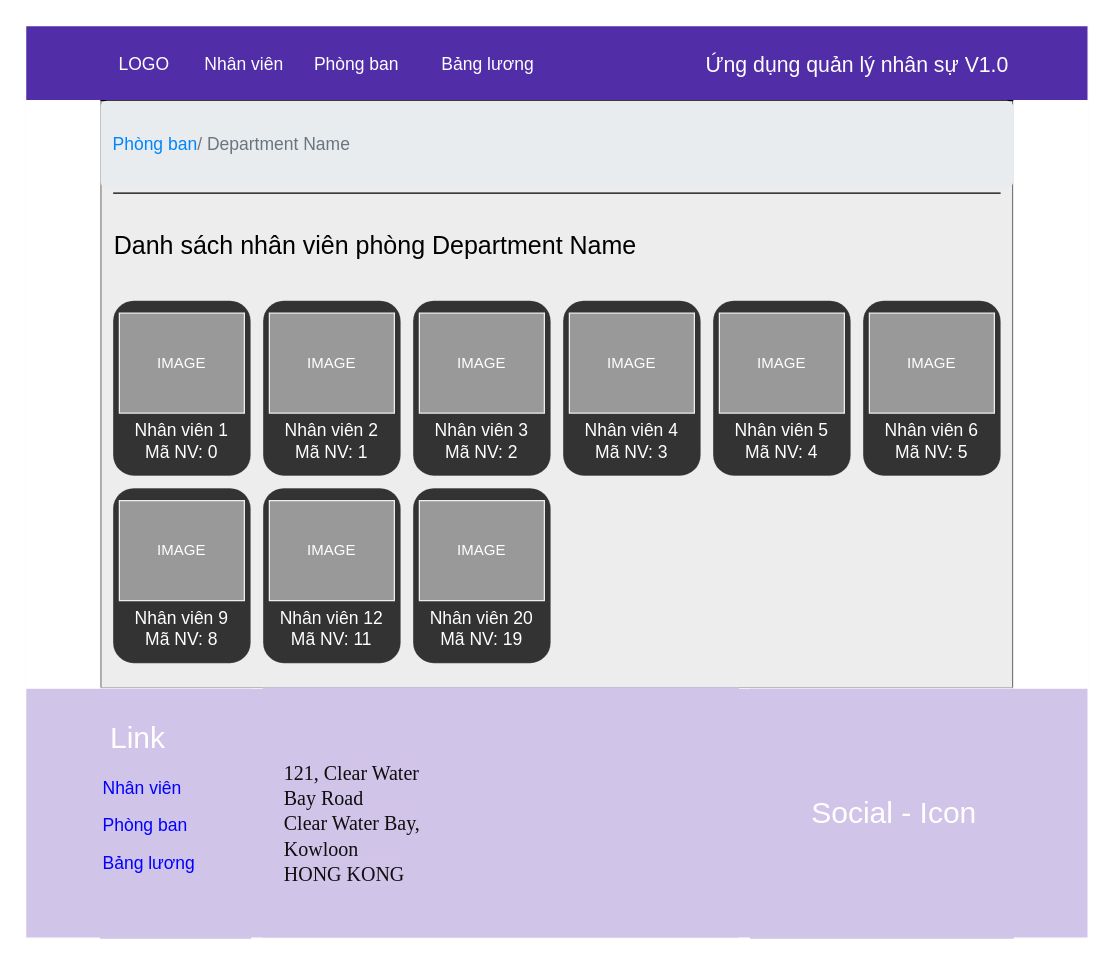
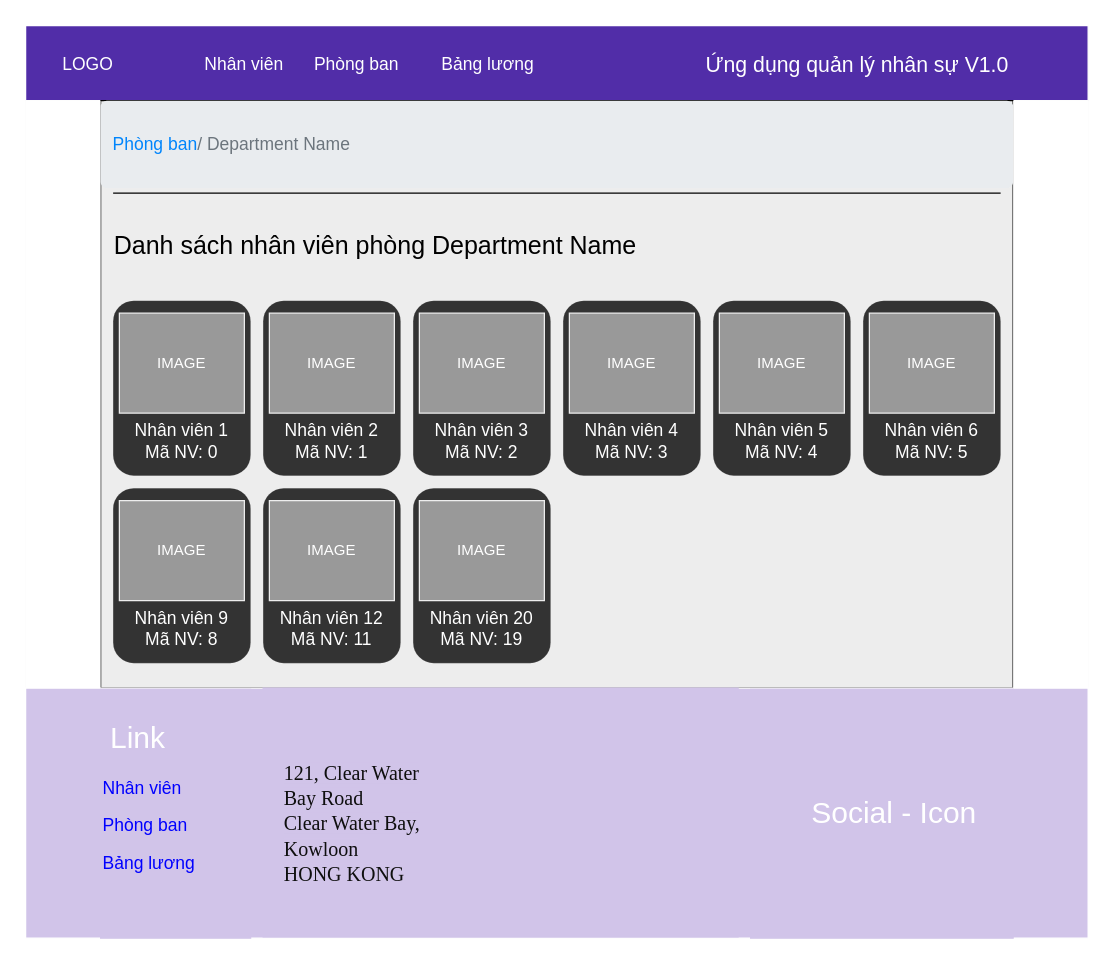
  <mxCell id="0" />
  <mxCell id="1" parent="0" />
  <mxCell id="2" value="" style="html=1;shadow=0;dashed=0;fontSize=16;fontColor=#181819;align=left;spacing=15;fillColor=#512da8;strokeWidth=1;strokeColor=#FFFFFF;" parent="1" vertex="1"><mxGeometry width="850" height="60" as="geometry" x="20" y="20" /></mxCell>
  <mxCell id="3" value="Nhân viên" style="fillColor=none;strokeColor=none;fontSize=14;align=center;fontColor=#FFFFFF;" parent="2" vertex="1"><mxGeometry width="70" height="40" relative="1" as="geometry"><mxPoint x="140" y="10" as="offset" /></mxGeometry></mxCell>
  <mxCell id="4" value="Phòng ban" style="fillColor=none;strokeColor=none;fontSize=14;align=center;fontColor=#FFFFFF;" parent="2" vertex="1"><mxGeometry width="50" height="40" relative="1" as="geometry"><mxPoint x="240" y="10" as="offset" /></mxGeometry></mxCell>
  <mxCell id="5" value="Bảng lương" style="fillColor=none;strokeColor=none;fontSize=14;align=center;fontColor=#FFFFFF;" parent="2" vertex="1"><mxGeometry width="80" height="40" relative="1" as="geometry"><mxPoint x="330" y="10" as="offset" /></mxGeometry></mxCell>
  <mxCell id="6" value="Ứng dụng quản lý nhân sự V1.0" style="fillColor=none;strokeColor=none;fontSize=17;align=center;fontColor=#FFFFFF;spacingLeft=1;strokeWidth=1;" parent="2" vertex="1"><mxGeometry width="250" height="40" relative="1" as="geometry"><mxPoint x="540" y="10" as="offset" /></mxGeometry></mxCell>
  <mxCell id="7" value="" style="rounded=0;whiteSpace=wrap;html=1;fillColor=#ededed;shadow=0;" parent="1" vertex="1"><mxGeometry x="80" y="80" width="730" height="470" as="geometry" /></mxCell>
- <mxCell id="8" value="LOGO" style="fillColor=none;strokeColor=none;fontSize=14;align=center;fontColor=#FFFFFF;" parent="1" vertex="1"><mxGeometry x="80" y="30" width="70" height="40" as="geometry" /></mxCell>
+ <mxCell id="8" value="LOGO" style="fillColor=none;strokeColor=none;fontSize=14;align=center;fontColor=#FFFFFF;" parent="1" vertex="1"><mxGeometry x="35" y="30" width="70" height="40" as="geometry" /></mxCell>
  <mxCell id="9" value="" style="edgeStyle=none;html=1;" parent="1" edge="1"><mxGeometry relative="1" as="geometry"><mxPoint x="145" y="317" as="sourcePoint" /><mxPoint x="145" y="377" as="targetPoint" /></mxGeometry></mxCell>
  <mxCell id="10" value="" style="rounded=0;whiteSpace=wrap;html=1;shadow=0;glass=0;sketch=0;strokeColor=#ededed;strokeWidth=0;fillColor=#FFFFFF;" parent="1" vertex="1"><mxGeometry y="80" width="60" height="470" as="geometry" x="20" /></mxCell>
  <mxCell id="11" value="" style="rounded=0;whiteSpace=wrap;html=1;shadow=0;glass=0;sketch=0;strokeColor=#ededed;strokeWidth=0;fillColor=#FFFFFF;" parent="1" vertex="1"><mxGeometry x="810" y="80" width="60" height="470" as="geometry" /></mxCell>
  <mxCell id="12" value="&lt;font style=&quot;font-size: 14px&quot;&gt;&lt;font color=&quot;#ffffff&quot;&gt;&lt;br&gt;&lt;br&gt;&lt;br&gt;&lt;br&gt;&lt;br&gt;Nhân viên 2&lt;br&gt;Mã NV: 1&lt;/font&gt;&lt;br&gt;&lt;/font&gt;" style="rounded=1;whiteSpace=wrap;html=1;strokeColor=#ededed;shadow=0;sketch=0;glass=0;fillColor=#333333;strokeWidth=0;" parent="1" vertex="1"><mxGeometry x="210" y="240" width="110" height="140" as="geometry" /></mxCell>
  <mxCell id="13" value="&lt;font color=&quot;#ffffff&quot;&gt;IMAGE&lt;/font&gt;" style="rounded=0;whiteSpace=wrap;html=1;shadow=0;glass=0;sketch=0;strokeColor=#ededed;strokeWidth=1;fillColor=#999999;" parent="1" vertex="1"><mxGeometry x="215" y="250" width="100" height="80" as="geometry" /></mxCell>
  <mxCell id="14" value="&lt;font style=&quot;font-size: 14px&quot;&gt;&lt;font color=&quot;#ffffff&quot;&gt;&lt;br&gt;&lt;br&gt;&lt;br&gt;&lt;br&gt;&lt;br&gt;Nhân viên 1&lt;br&gt;Mã NV: 0&lt;/font&gt;&lt;br&gt;&lt;/font&gt;" style="rounded=1;whiteSpace=wrap;html=1;strokeColor=#ededed;shadow=0;sketch=0;glass=0;fillColor=#333333;strokeWidth=0;" parent="1" vertex="1"><mxGeometry x="90" y="240" width="110" height="140" as="geometry" /></mxCell>
  <mxCell id="15" value="&lt;font color=&quot;#ffffff&quot;&gt;IMAGE&lt;/font&gt;" style="rounded=0;whiteSpace=wrap;html=1;shadow=0;glass=0;sketch=0;strokeColor=#ededed;strokeWidth=1;fillColor=#999999;" parent="1" vertex="1"><mxGeometry x="95" y="250" width="100" height="80" as="geometry" /></mxCell>
  <mxCell id="16" value="&lt;font style=&quot;font-size: 14px&quot;&gt;&lt;font color=&quot;#ffffff&quot;&gt;&lt;br&gt;&lt;br&gt;&lt;br&gt;&lt;br&gt;&lt;br&gt;Nhân viên 3&lt;br&gt;Mã NV: 2&lt;/font&gt;&lt;br&gt;&lt;/font&gt;" style="rounded=1;whiteSpace=wrap;html=1;strokeColor=#ededed;shadow=0;sketch=0;glass=0;fillColor=#333333;strokeWidth=0;" parent="1" vertex="1"><mxGeometry x="330" y="240" width="110" height="140" as="geometry" /></mxCell>
  <mxCell id="17" value="&lt;font style=&quot;font-size: 14px&quot;&gt;&lt;font color=&quot;#ffffff&quot;&gt;&lt;br&gt;&lt;br&gt;&lt;br&gt;&lt;br&gt;&lt;br&gt;Nhân viên 4&lt;br&gt;Mã NV: 3&lt;/font&gt;&lt;br&gt;&lt;/font&gt;" style="rounded=1;whiteSpace=wrap;html=1;strokeColor=#ededed;shadow=0;sketch=0;glass=0;fillColor=#333333;strokeWidth=0;" parent="1" vertex="1"><mxGeometry x="450" y="240" width="110" height="140" as="geometry" /></mxCell>
  <mxCell id="18" value="&lt;font color=&quot;#ffffff&quot;&gt;IMAGE&lt;/font&gt;" style="rounded=0;whiteSpace=wrap;html=1;shadow=0;glass=0;sketch=0;strokeColor=#ededed;strokeWidth=1;fillColor=#999999;" parent="1" vertex="1"><mxGeometry x="455" y="250" width="100" height="80" as="geometry" /></mxCell>
  <mxCell id="19" value="&lt;font color=&quot;#ffffff&quot;&gt;IMAGE&lt;/font&gt;" style="rounded=0;whiteSpace=wrap;html=1;shadow=0;glass=0;sketch=0;strokeColor=#ededed;strokeWidth=1;fillColor=#999999;" parent="1" vertex="1"><mxGeometry x="335" y="250" width="100" height="80" as="geometry" /></mxCell>
  <mxCell id="20" value="&lt;font style=&quot;font-size: 14px&quot;&gt;&lt;font color=&quot;#ffffff&quot;&gt;&lt;br&gt;&lt;br&gt;&lt;br&gt;&lt;br&gt;&lt;br&gt;Nhân viên 5&lt;br&gt;Mã NV: 4&lt;/font&gt;&lt;br&gt;&lt;/font&gt;" style="rounded=1;whiteSpace=wrap;html=1;strokeColor=#ededed;shadow=0;sketch=0;glass=0;fillColor=#333333;strokeWidth=0;" parent="1" vertex="1"><mxGeometry x="570" y="240" width="110" height="140" as="geometry" /></mxCell>
  <mxCell id="21" value="&lt;font style=&quot;font-size: 14px&quot;&gt;&lt;font color=&quot;#ffffff&quot;&gt;&lt;br&gt;&lt;br&gt;&lt;br&gt;&lt;br&gt;&lt;br&gt;Nhân viên 6&lt;br&gt;Mã NV: 5&lt;/font&gt;&lt;br&gt;&lt;/font&gt;" style="rounded=1;whiteSpace=wrap;html=1;strokeColor=#ededed;shadow=0;sketch=0;glass=0;fillColor=#333333;strokeWidth=0;" parent="1" vertex="1"><mxGeometry x="690" y="240" width="110" height="140" as="geometry" /></mxCell>
  <mxCell id="22" value="&lt;font color=&quot;#ffffff&quot;&gt;IMAGE&lt;/font&gt;" style="rounded=0;whiteSpace=wrap;html=1;shadow=0;glass=0;sketch=0;strokeColor=#ededed;strokeWidth=1;fillColor=#999999;" parent="1" vertex="1"><mxGeometry x="575" y="250" width="100" height="80" as="geometry" /></mxCell>
  <mxCell id="23" value="&lt;font color=&quot;#ffffff&quot;&gt;IMAGE&lt;/font&gt;" style="rounded=0;whiteSpace=wrap;html=1;shadow=0;glass=0;sketch=0;strokeColor=#ededed;strokeWidth=1;fillColor=#999999;" parent="1" vertex="1"><mxGeometry x="695" y="250" width="100" height="80" as="geometry" /></mxCell>
  <mxCell id="24" value="" style="line;strokeWidth=1;html=1;perimeter=backbonePerimeter;points=[];outlineConnect=0;strokeColor=#000000;" parent="1" vertex="1"><mxGeometry x="90" y="149" width="710" height="10" as="geometry" /></mxCell>
  <mxCell id="25" value="&lt;font color=&quot;#0085fc&quot;&gt;Phòng ban&lt;/font&gt;/ Department Name" style="html=1;shadow=0;dashed=0;shape=mxgraph.bootstrap.rrect;rSize=5;strokeColor=none;strokeWidth=1;fillColor=#E9ECEF;fontColor=#6C757D;whiteSpace=wrap;align=left;verticalAlign=middle;spacingLeft=0;fontStyle=0;fontSize=14;spacing=10;" parent="1" vertex="1"><mxGeometry x="80" y="80" width="730" height="70" as="geometry" /></mxCell>
  <mxCell id="26" value="&lt;font color=&quot;#000000&quot; style=&quot;font-size: 20px&quot;&gt;Danh sách nhân viên phòng Department Name&lt;/font&gt;" style="text;html=1;strokeColor=none;fillColor=none;align=center;verticalAlign=middle;whiteSpace=wrap;rounded=0;" parent="1" vertex="1"><mxGeometry x="60" y="170" width="480" height="50" as="geometry" /></mxCell>
  <mxCell id="27" value="&lt;font style=&quot;font-size: 14px&quot;&gt;&lt;font color=&quot;#ffffff&quot;&gt;&lt;br&gt;&lt;br&gt;&lt;br&gt;&lt;br&gt;&lt;br&gt;Nhân viên 9&lt;br&gt;Mã NV: 8&lt;/font&gt;&lt;br&gt;&lt;/font&gt;" style="rounded=1;whiteSpace=wrap;html=1;strokeColor=#ededed;shadow=0;sketch=0;glass=0;fillColor=#333333;strokeWidth=0;" parent="1" vertex="1"><mxGeometry x="90" y="390" width="110" height="140" as="geometry" /></mxCell>
  <mxCell id="28" value="&lt;font color=&quot;#ffffff&quot;&gt;IMAGE&lt;/font&gt;" style="rounded=0;whiteSpace=wrap;html=1;shadow=0;glass=0;sketch=0;strokeColor=#ededed;strokeWidth=1;fillColor=#999999;" parent="1" vertex="1"><mxGeometry x="95" y="400" width="100" height="80" as="geometry" /></mxCell>
  <mxCell id="29" value="&lt;font style=&quot;font-size: 14px&quot;&gt;&lt;font color=&quot;#ffffff&quot;&gt;&lt;br&gt;&lt;br&gt;&lt;br&gt;&lt;br&gt;&lt;br&gt;Nhân viên 12&lt;br&gt;Mã NV: 11&lt;/font&gt;&lt;br&gt;&lt;/font&gt;" style="rounded=1;whiteSpace=wrap;html=1;strokeColor=#ededed;shadow=0;sketch=0;glass=0;fillColor=#333333;strokeWidth=0;" parent="1" vertex="1"><mxGeometry x="210" y="390" width="110" height="140" as="geometry" /></mxCell>
  <mxCell id="30" value="&lt;font color=&quot;#ffffff&quot;&gt;IMAGE&lt;/font&gt;" style="rounded=0;whiteSpace=wrap;html=1;shadow=0;glass=0;sketch=0;strokeColor=#ededed;strokeWidth=1;fillColor=#999999;" parent="1" vertex="1"><mxGeometry x="215" y="400" width="100" height="80" as="geometry" /></mxCell>
  <mxCell id="31" value="&lt;font style=&quot;font-size: 14px&quot;&gt;&lt;font color=&quot;#ffffff&quot;&gt;&lt;br&gt;&lt;br&gt;&lt;br&gt;&lt;br&gt;&lt;br&gt;Nhân viên 20&lt;br&gt;Mã NV: 19&lt;/font&gt;&lt;br&gt;&lt;/font&gt;" style="rounded=1;whiteSpace=wrap;html=1;strokeColor=#ededed;shadow=0;sketch=0;glass=0;fillColor=#333333;strokeWidth=0;" parent="1" vertex="1"><mxGeometry x="330" y="390" width="110" height="140" as="geometry" /></mxCell>
  <mxCell id="32" value="&lt;font color=&quot;#ffffff&quot;&gt;IMAGE&lt;/font&gt;" style="rounded=0;whiteSpace=wrap;html=1;shadow=0;glass=0;sketch=0;strokeColor=#ededed;strokeWidth=1;fillColor=#999999;" parent="1" vertex="1"><mxGeometry x="335" y="400" width="100" height="80" as="geometry" /></mxCell>
  <mxCell id="33" value="" style="rounded=0;whiteSpace=wrap;html=1;fontSize=17;strokeWidth=1;fontColor=#ffffff;fillColor=#d1c4e9;strokeColor=#FFFFFF;" parent="1" vertex="1"><mxGeometry y="550" width="850" height="200" as="geometry" x="20" /></mxCell>
  <mxCell id="34" value="" style="rounded=0;whiteSpace=wrap;html=1;fontSize=17;fontColor=#FFFFFF;strokeWidth=1;fillColor=#D1C4E9;strokeColor=#D1C4E9;" parent="1" vertex="1"><mxGeometry x="80" y="551" width="120" height="199" as="geometry" /></mxCell>
  <mxCell id="35" value="&lt;div style=&quot;text-align: left&quot;&gt;&lt;br&gt;&lt;/div&gt;&lt;br&gt;&lt;br&gt;" style="rounded=0;whiteSpace=wrap;html=1;fontSize=17;fontColor=#FFFFFF;strokeWidth=1;fillColor=#d1c4e9;strokeColor=#D1C4E9;" parent="1" vertex="1"><mxGeometry x="210" y="550" width="380" height="199" as="geometry" /></mxCell>
  <mxCell id="36" value="" style="rounded=0;whiteSpace=wrap;html=1;fontSize=17;fontColor=#FFFFFF;strokeWidth=1;fillColor=#d1c4e9;strokeColor=#D1C4E9;" parent="1" vertex="1"><mxGeometry x="600" y="551" width="210" height="199" as="geometry" /></mxCell>
  <mxCell id="37" value="&lt;font style=&quot;font-size: 24px&quot;&gt;Link&lt;/font&gt;" style="text;html=1;strokeColor=none;fillColor=none;align=center;verticalAlign=middle;whiteSpace=wrap;rounded=0;fontSize=17;fontColor=#FFFFFF;" parent="1" vertex="1"><mxGeometry x="80" y="570" width="60" height="40" as="geometry" /></mxCell>
  <mxCell id="38" value="&lt;font style=&quot;font-size: 24px&quot;&gt;Social - Icon&lt;/font&gt;" style="text;html=1;strokeColor=none;fillColor=none;align=center;verticalAlign=middle;whiteSpace=wrap;rounded=0;fontSize=17;fontColor=#FFFFFF;" parent="1" vertex="1"><mxGeometry x="635" y="630" width="160" height="40" as="geometry" /></mxCell>
  <mxCell id="39" value="&lt;span style=&quot;color: rgb(15 , 15 , 15) ; font-family: &amp;#34;times new roman&amp;#34; , &amp;#34;times&amp;#34; , serif ; font-size: 16px ; background-color: rgb(209 , 196 , 233)&quot;&gt;121, Clear Water Bay Road&lt;/span&gt;&lt;br style=&quot;box-sizing: border-box ; margin: 0px ; padding: 0px ; color: rgb(15 , 15 , 15) ; font-family: &amp;#34;times new roman&amp;#34; , &amp;#34;times&amp;#34; , serif ; font-size: 16px ; background-color: rgb(209 , 196 , 233)&quot;&gt;&lt;span style=&quot;color: rgb(15 , 15 , 15) ; font-family: &amp;#34;times new roman&amp;#34; , &amp;#34;times&amp;#34; , serif ; font-size: 16px ; background-color: rgb(209 , 196 , 233)&quot;&gt;Clear Water Bay, Kowloon&lt;/span&gt;&lt;br style=&quot;box-sizing: border-box ; margin: 0px ; padding: 0px ; color: rgb(15 , 15 , 15) ; font-family: &amp;#34;times new roman&amp;#34; , &amp;#34;times&amp;#34; , serif ; font-size: 16px ; background-color: rgb(209 , 196 , 233)&quot;&gt;&lt;span style=&quot;color: rgb(15 , 15 , 15) ; font-family: &amp;#34;times new roman&amp;#34; , &amp;#34;times&amp;#34; , serif ; font-size: 16px ; background-color: rgb(209 , 196 , 233)&quot;&gt;HONG KONG&lt;/span&gt;" style="text;html=1;strokeColor=none;fillColor=none;align=left;verticalAlign=middle;whiteSpace=wrap;rounded=0;fontSize=17;fontColor=#FFFFFF;" parent="1" vertex="1"><mxGeometry x="225" y="639" width="120" height="40" as="geometry" /></mxCell>
  <mxCell id="40" value="&lt;font style=&quot;font-size: 14px&quot; color=&quot;#0000ff&quot;&gt;Nhân viên&lt;/font&gt;" style="text;html=1;strokeColor=none;fillColor=none;align=left;verticalAlign=middle;whiteSpace=wrap;rounded=0;fontSize=17;fontColor=#FFFFFF;" parent="1" vertex="1"><mxGeometry x="80" y="610" width="90" height="40" as="geometry" /></mxCell>
  <mxCell id="41" value="&lt;font style=&quot;font-size: 14px&quot; color=&quot;#0000ff&quot;&gt;Phòng ban&lt;/font&gt;" style="text;html=1;strokeColor=none;fillColor=none;align=left;verticalAlign=middle;whiteSpace=wrap;rounded=0;fontSize=17;fontColor=#FFFFFF;" parent="1" vertex="1"><mxGeometry x="80" y="640" width="110" height="40" as="geometry" /></mxCell>
  <mxCell id="42" value="&lt;font style=&quot;font-size: 14px&quot; color=&quot;#0000ff&quot;&gt;Bảng lương&lt;/font&gt;" style="text;html=1;strokeColor=none;fillColor=none;align=left;verticalAlign=middle;whiteSpace=wrap;rounded=0;fontSize=17;fontColor=#FFFFFF;" parent="1" vertex="1"><mxGeometry x="80" y="670" width="100" height="40" as="geometry" /></mxCell>
